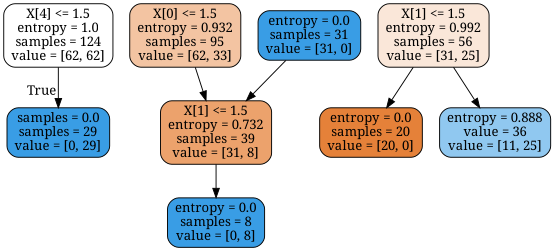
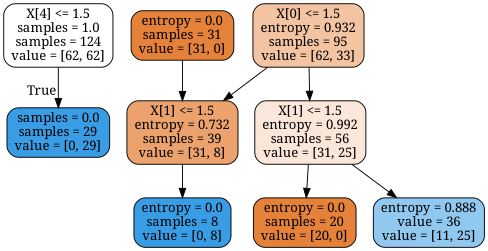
  digraph {
    fontname="Noto Serif"
    node [color=black fillcolor="#399de5" fontname="Noto Serif" shape=box style="filled, rounded"]
    edge [fontname="Noto Serif"]
-   n1 [fillcolor="#ffffff" label="X[4] <= 1.5\nentropy = 1.0\nsamples = 124\nvalue = [62, 62]"]
+   n1 [fillcolor="#ffffff" label="X[4] <= 1.5\nsamples = 1.0\nsamples = 124\nvalue = [62, 62]"]
    n2 [label="samples = 0.0\nsamples = 29\nvalue = [0, 29]"]
    n3 [fillcolor="#f3c4a2" label="X[0] <= 1.5\nentropy = 0.932\nsamples = 95\nvalue = [62, 33]"]
    n4 [fillcolor="#eca26c" label="X[1] <= 1.5\nentropy = 0.732\nsamples = 39\nvalue = [31, 8]"]
    n5 [fillcolor="#fae7d9" label="X[1] <= 1.5\nentropy = 0.992\nsamples = 56\nvalue = [31, 25]"]
    n6 [label="entropy = 0.0\nsamples = 8\nvalue = [0, 8]"]
    n7 [fillcolor="#e58139" label="entropy = 0.0\nsamples = 20\nvalue = [20, 0]"]
    n8 [fillcolor="#90c8f0" label="entropy = 0.888\nvalue = 36\nvalue = [11, 25]"]
-   n9 [label="entropy = 0.0\nsamples = 31\nvalue = [31, 0]"]
+   n9 [fillcolor="#e58139" label="entropy = 0.0\nsamples = 31\nvalue = [31, 0]"]
    n1 -> n2 [headlabel=True labelangle=45 labeldistance=2.5]
    n3 -> n4
+   n3 -> n5
    n4 -> n6
    n5 -> n7
    n5 -> n8
    n9 -> n4
  }
